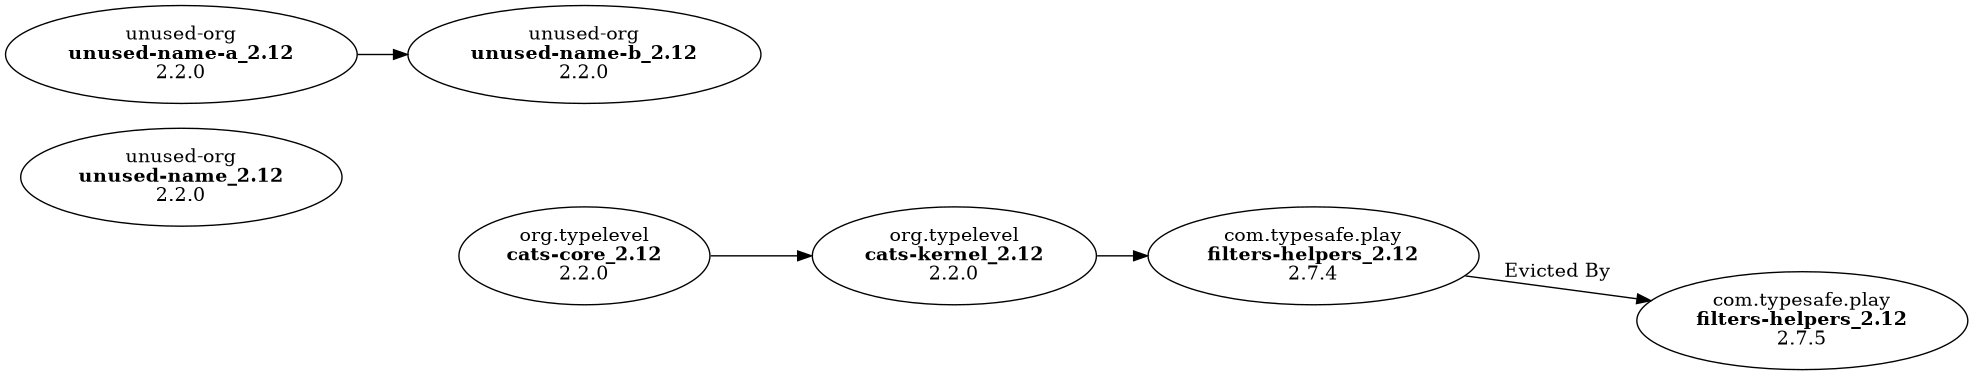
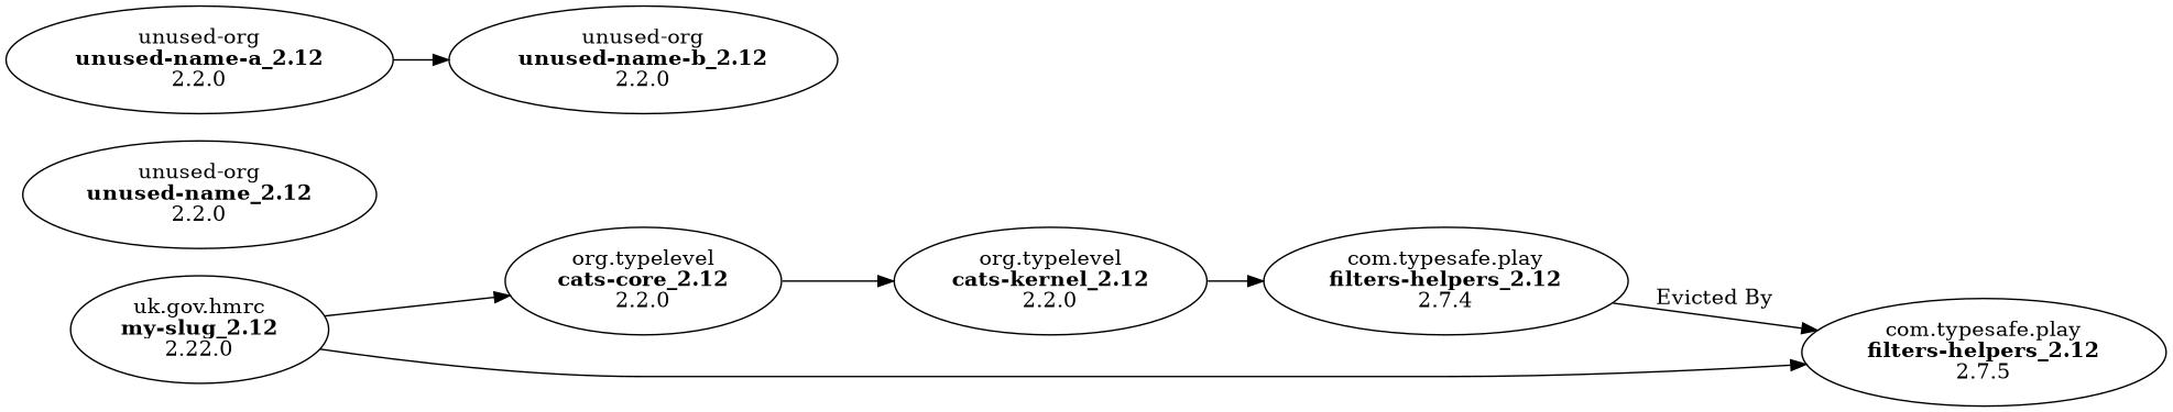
  digraph {
    rankdir=LR
    edge [arrowtail=none]
+   n1 [label=<uk.gov.hmrc<BR/><B>my-slug_2.12</B><BR/>2.22.0>]
    n2 [label=<org.typelevel<BR/><B>cats-core_2.12</B><BR/>2.2.0>]
    n3 [label=<com.typesafe.play<BR/><B>filters-helpers_2.12</B><BR/>2.7.5>]
    n4 [label=<org.typelevel<BR/><B>cats-kernel_2.12</B><BR/>2.2.0>]
    n5 [label=<com.typesafe.play<BR/><B>filters-helpers_2.12</B><BR/>2.7.4> style="stroke-dasharray: 5,5"]
    n6 [label=<unused-org<BR/><B>unused-name_2.12</B><BR/>2.2.0>]
    n7 [label=<unused-org<BR/><B>unused-name-a_2.12</B><BR/>2.2.0>]
    n8 [label=<unused-org<BR/><B>unused-name-b_2.12</B><BR/>2.2.0>]
+   n1 -> n2
+   n1 -> n3
    n2 -> n4
    n4 -> n5
    n5 -> n3 [label="Evicted By" style="stroke-dasharray: 5,5"]
    n7 -> n8
  }
